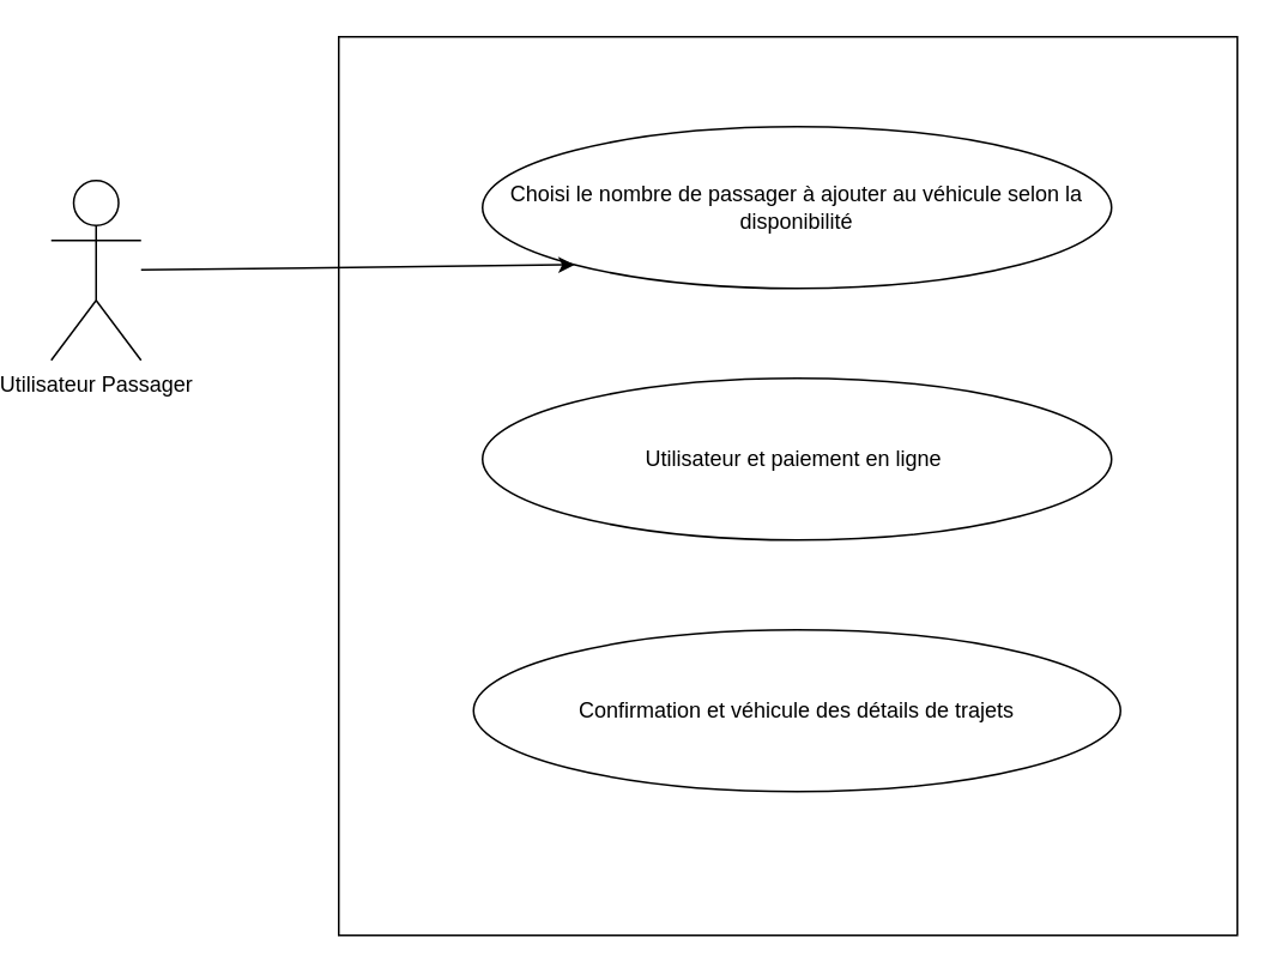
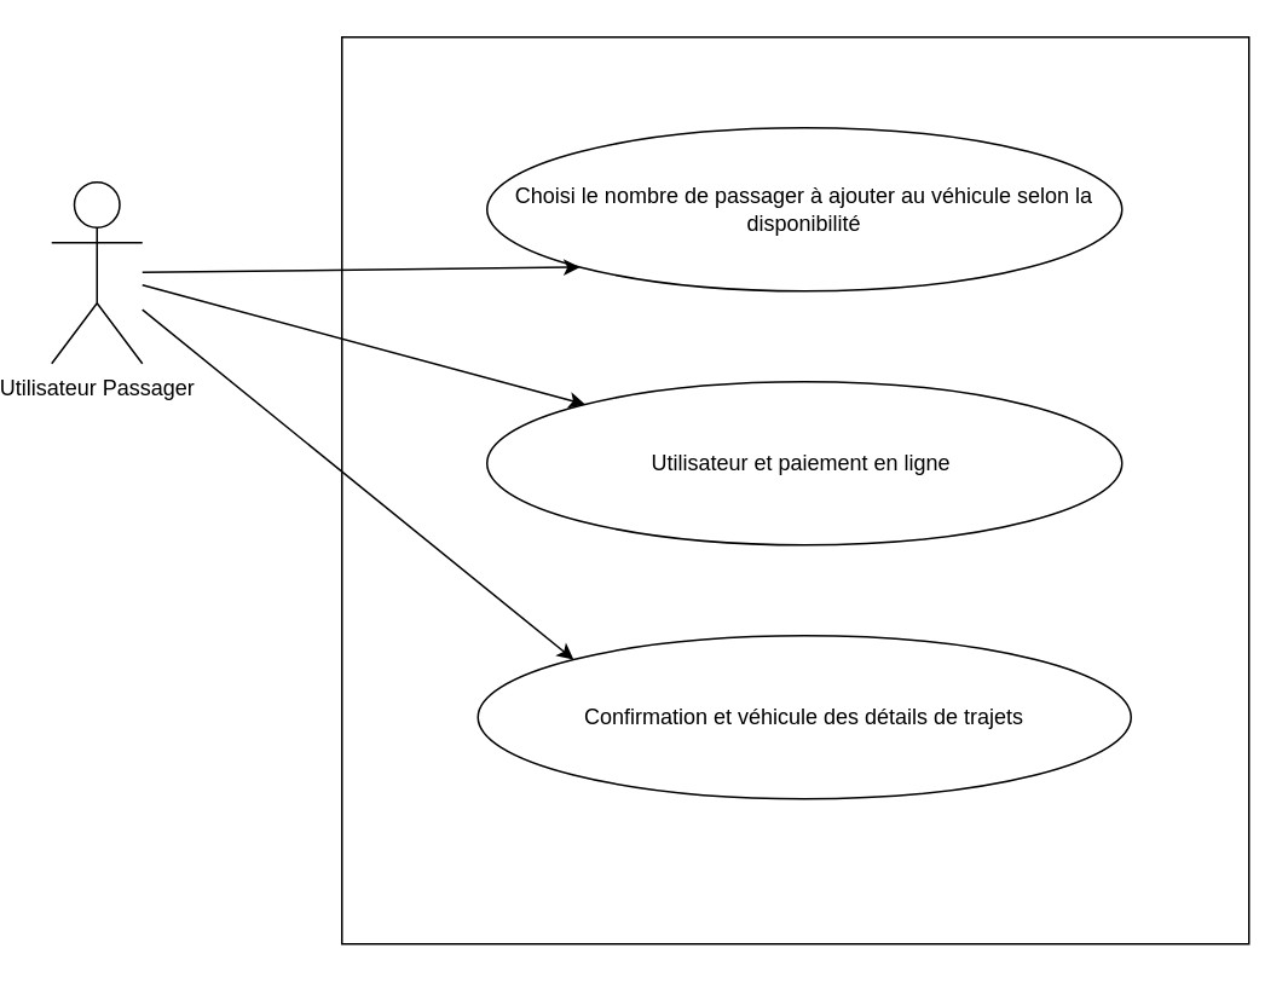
  <mxCell id="0" />
  <mxCell id="1" parent="0" />
  <mxCell id="2" value="" style="whiteSpace=wrap;html=1;aspect=fixed;" vertex="1" parent="1"><mxGeometry x="180" y="20" width="500" height="500" as="geometry" /></mxCell>
  <mxCell id="3" value="Utilisateur Passager" style="shape=umlActor;verticalLabelPosition=bottom;verticalAlign=top;html=1;outlineConnect=0;" vertex="1" parent="1"><mxGeometry x="20" y="100" width="50" height="100" as="geometry" /></mxCell>
  <mxCell id="4" value="Choisi le nombre de passager à ajouter au véhicule selon la disponibilité" style="ellipse;whiteSpace=wrap;html=1;" vertex="1" parent="1"><mxGeometry x="260" y="70" width="350" height="90" as="geometry" /></mxCell>
  <mxCell id="5" value="Utilisateur et paiement en ligne&amp;nbsp;" style="ellipse;whiteSpace=wrap;html=1;" vertex="1" parent="1"><mxGeometry x="260" y="210" width="350" height="90" as="geometry" /></mxCell>
  <mxCell id="6" value="Confirmation et véhicule des détails de trajets" style="ellipse;whiteSpace=wrap;html=1;" vertex="1" parent="1"><mxGeometry x="255" y="350" width="360" height="90" as="geometry" /></mxCell>
+ <mxCell id="7" value="" style="endArrow=classic;html=1;rounded=0;entryX=0;entryY=0;entryDx=0;entryDy=0;" edge="1" parent="1" source="3" target="6"><mxGeometry width="50" height="50" relative="1" as="geometry"><mxPoint x="270" y="320" as="sourcePoint" /><mxPoint x="320" y="270" as="targetPoint" /></mxGeometry></mxCell>
+ <mxCell id="8" value="" style="endArrow=classic;html=1;rounded=0;" edge="1" parent="1" source="3" target="5"><mxGeometry width="50" height="50" relative="1" as="geometry"><mxPoint x="90" y="130" as="sourcePoint" /><mxPoint x="328" y="323" as="targetPoint" /></mxGeometry></mxCell>
  <mxCell id="9" value="" style="endArrow=classic;html=1;rounded=0;entryX=0;entryY=1;entryDx=0;entryDy=0;" edge="1" parent="1" source="3" target="4"><mxGeometry width="50" height="50" relative="1" as="geometry"><mxPoint x="80" y="117.5" as="sourcePoint" /><mxPoint x="324" y="182.5" as="targetPoint" /></mxGeometry></mxCell>
